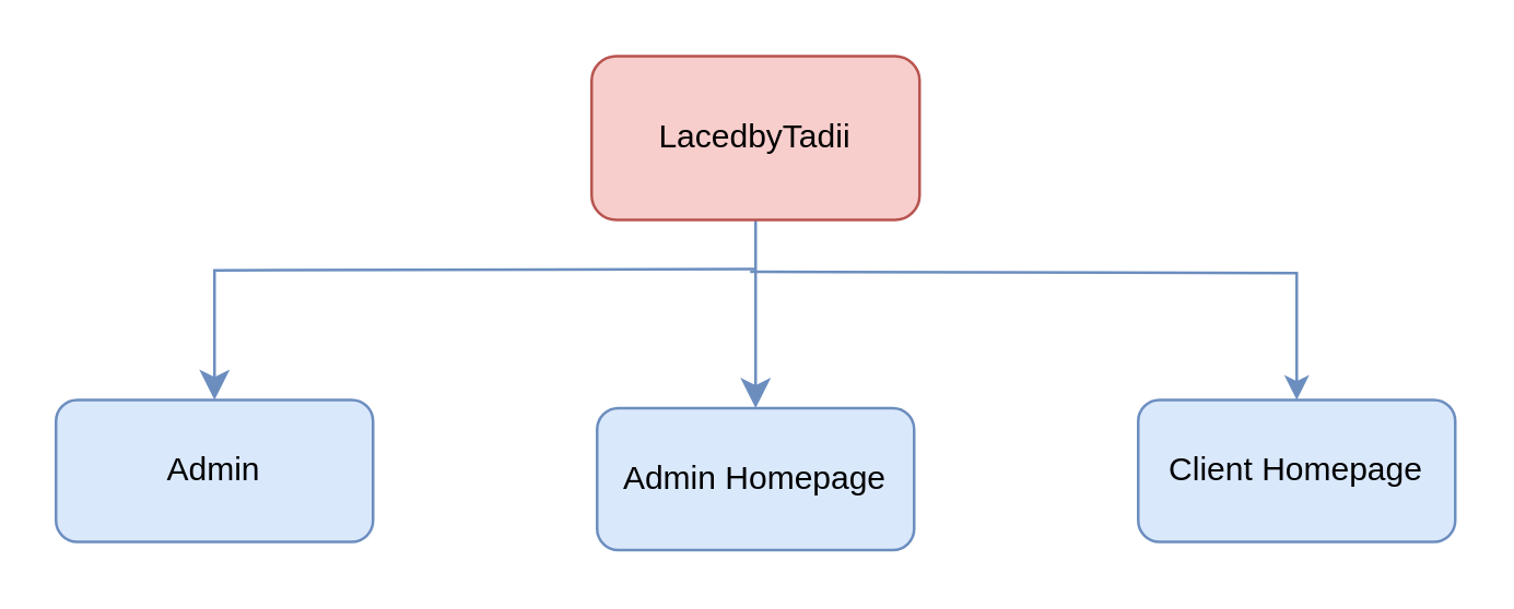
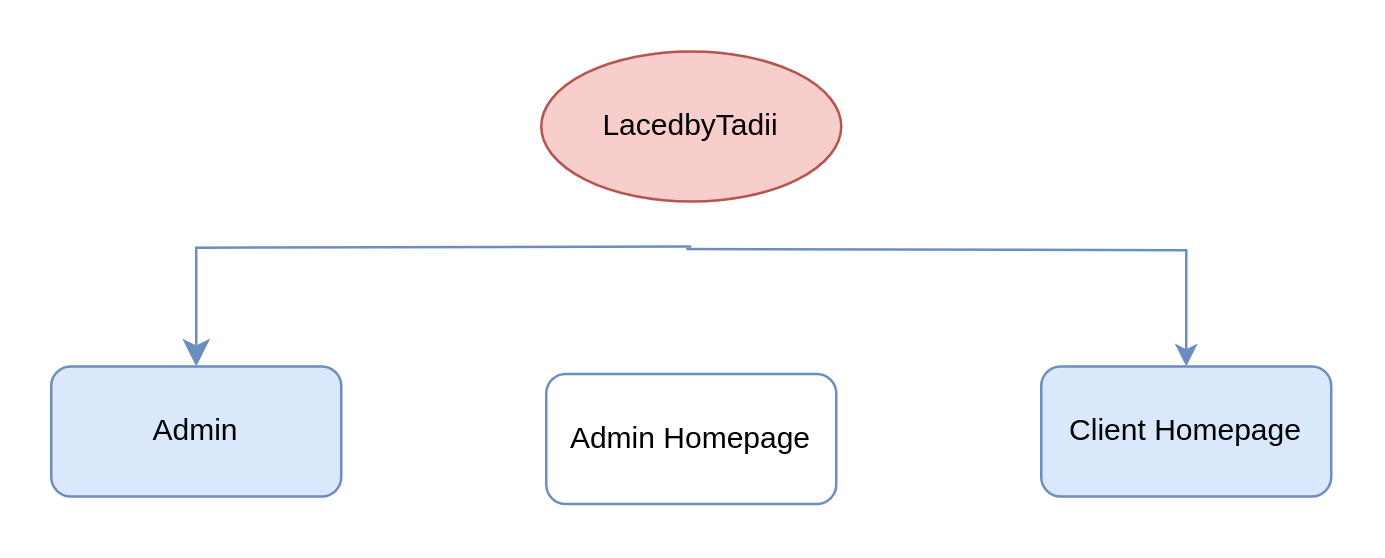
  <mxCell id="0" />
  <mxCell id="1" parent="0" />
  <mxCell id="2" value="" style="edgeStyle=orthogonalEdgeStyle;rounded=0;orthogonalLoop=1;jettySize=auto;html=1;fontSize=12;startSize=8;endSize=8;fillColor=#dae8fc;strokeColor=#6c8ebf;" edge="1" parent="1" target="6"><mxGeometry relative="1" as="geometry"><mxPoint x="276" y="98" as="sourcePoint" /></mxGeometry></mxCell>
- <mxCell id="3" value="" style="edgeStyle=none;curved=1;rounded=0;orthogonalLoop=1;jettySize=auto;html=1;fontSize=12;startSize=8;endSize=8;fillColor=#dae8fc;strokeColor=#6c8ebf;" edge="1" parent="1" source="5" target="7"><mxGeometry relative="1" as="geometry" /></mxCell>
  <mxCell id="4" value="" style="edgeStyle=orthogonalEdgeStyle;rounded=0;orthogonalLoop=1;jettySize=auto;html=1;fillColor=#dae8fc;strokeColor=#6c8ebf;" edge="1" parent="1" target="8"><mxGeometry relative="1" as="geometry"><mxPoint x="274" y="99" as="sourcePoint" /></mxGeometry></mxCell>
- <mxCell id="5" value="LacedbyTadii" style="rounded=1;whiteSpace=wrap;html=1;fillColor=#f8cecc;strokeColor=#b85450;" vertex="1" parent="1"><mxGeometry x="216" y="20" width="120" height="60" as="geometry" /></mxCell>
+ <mxCell id="5" value="LacedbyTadii" style="ellipse;whiteSpace=wrap;html=1;fillColor=#f8cecc;strokeColor=#b85450;" vertex="1" parent="1"><mxGeometry x="216" y="20" width="120" height="60" as="geometry" /></mxCell>
  <mxCell id="6" value="Admin" style="rounded=1;whiteSpace=wrap;html=1;fillColor=#dae8fc;strokeColor=#6c8ebf;" vertex="1" parent="1"><mxGeometry x="20" y="146" width="116" height="52" as="geometry" /></mxCell>
- <mxCell id="7" value="Admin Homepage" style="rounded=1;whiteSpace=wrap;html=1;rotation=0;fillColor=#dae8fc;strokeColor=#6c8ebf;" vertex="1" parent="1"><mxGeometry x="218" y="149" width="116" height="52" as="geometry" /></mxCell>
+ <mxCell id="7" value="Admin Homepage" style="rounded=1;whiteSpace=wrap;html=1;rotation=0;fillColor=#ffffff;strokeColor=#6c8ebf;" vertex="1" parent="1"><mxGeometry x="218" y="149" width="116" height="52" as="geometry" /></mxCell>
  <mxCell id="8" value="Client Homepage" style="rounded=1;whiteSpace=wrap;html=1;rotation=0;fillColor=#dae8fc;strokeColor=#6c8ebf;" vertex="1" parent="1"><mxGeometry x="416" y="146" width="116" height="52" as="geometry" /></mxCell>
